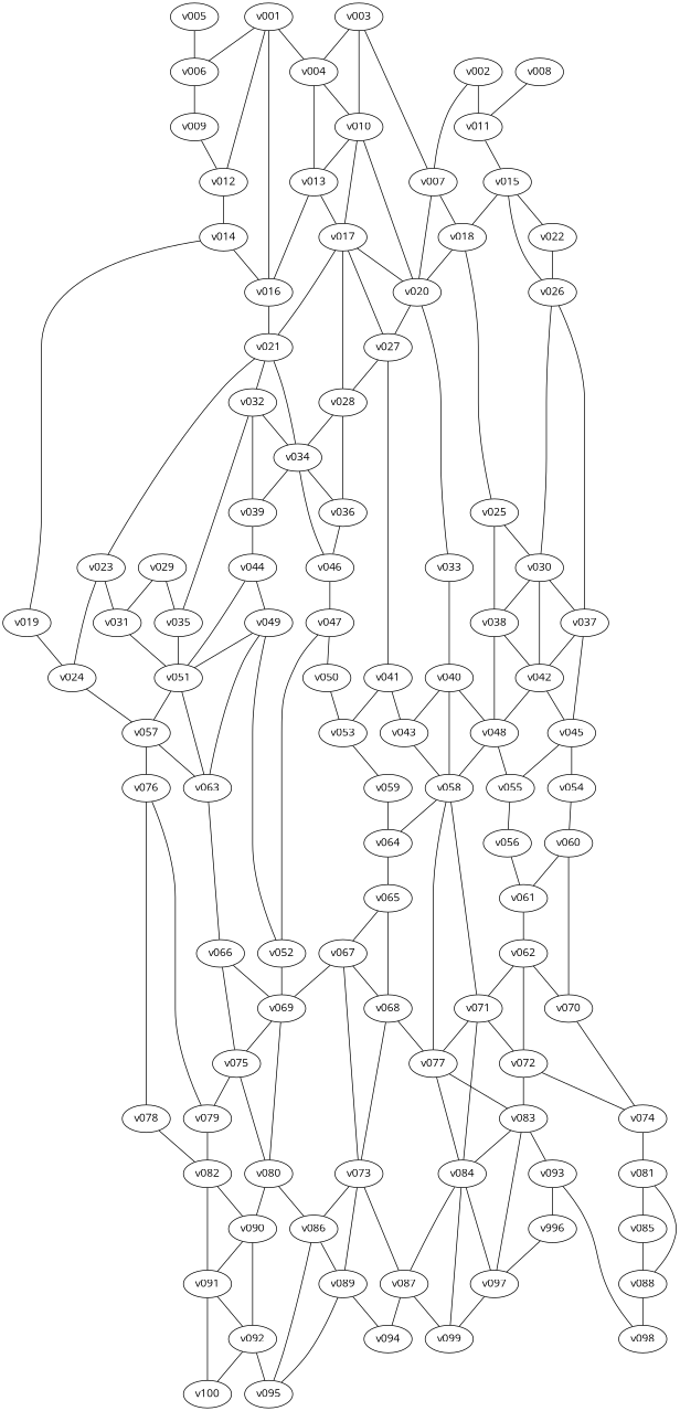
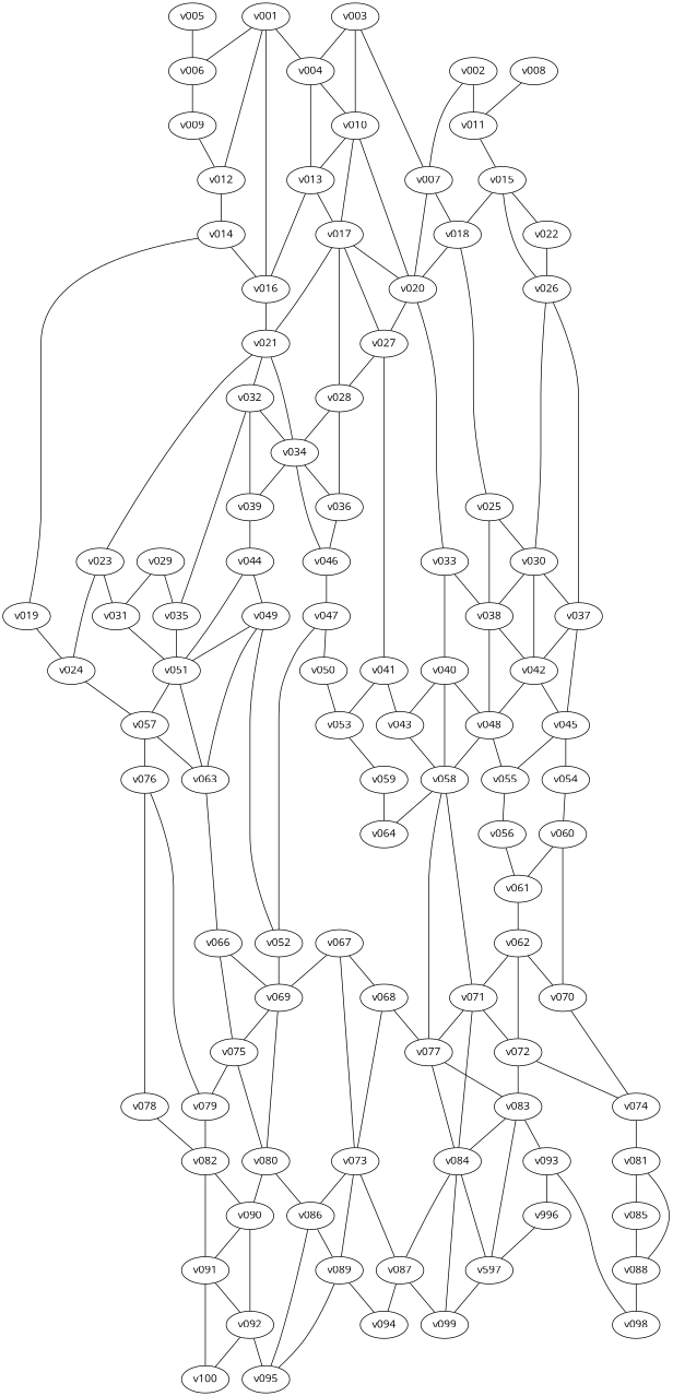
  graph {
    fontname="Open Sans"
    node [fontname="Open Sans"]
    edge [fontname="Open Sans" weight=68]
    v001
    v004
    v006
    v012
    v016
    v010
    v013
    v009
    v014
    v021
    v002
    v007
    v011
    v018
    v020
    v015
    v003
    v017
    v005
    v025
    v027
    v033
    v008
    v028
    v022
    v026
    v019
    v024
    v030
    v037
    v023
    v032
    v034
    v041
    v036
    v038
    v057
    v040
    v031
    v035
    v039
    v046
    v051
    v063
    v076
    v042
    v048
    v045
    v043
    v053
    v029
    v044
    v058
    v047
    v054
    v055
    v049
    v064
    v071
    v077
    v059
    v052
    v060
    v056
    v050
    v069
    v066
    v075
    v080
    v061
    v070
    v062
    v079
    v078
-   v065
    v072
    v084
    v083
    v074
    v067
    v068
    v073
    v086
    v087
    v089
    v090
    v081
    v093
-   v097
+   v097 [label=v597]
    v095
    v099
    v094
    v085
    v088
    v082
    v091
    v092
    v098
    v100
    n100 [label=v996]
    v001 -- v004 [weight=220]
    v001 -- v006 [weight=130]
    v001 -- v012 [weight=145]
    v001 -- v016 [weight=213]
    v004 -- v010 [weight=146]
    v004 -- v013 [weight=124]
    v006 -- v009 [weight=60]
    v012 -- v014 [weight=32]
    v016 -- v021 [weight=105]
    v010 -- v013 [weight=137]
    v010 -- v020 [weight=190]
    v010 -- v017 [weight=113]
    v013 -- v016 [weight=70]
    v013 -- v017 [weight=125]
    v009 -- v012 [weight=40]
    v014 -- v016 [weight=207]
    v014 -- v019 [weight=81]
    v021 -- v023 [weight=112]
    v021 -- v032 [weight=93]
    v021 -- v034 [weight=91]
    v002 -- v007
    v002 -- v011 [weight=166]
    v007 -- v018 [weight=184]
    v007 -- v020 [weight=199]
    v011 -- v015 [weight=47]
    v018 -- v020 [weight=147]
    v018 -- v025 [weight=111]
    v020 -- v027 [weight=162]
    v020 -- v033 [weight=136]
    v015 -- v018 [weight=114]
    v015 -- v022 [weight=174]
    v015 -- v026 [weight=181]
    v003 -- v004 [weight=141]
    v003 -- v010 [weight=106]
    v003 -- v007 [weight=191]
    v017 -- v021 [weight=146]
    v017 -- v020 [weight=182]
    v017 -- v027 [weight=139]
    v017 -- v028 [weight=136]
    v005 -- v006 [weight=19]
    v025 -- v030 [weight=38]
    v025 -- v038 [weight=75]
    v027 -- v028 [weight=64]
    v027 -- v041 [weight=85]
+   v033 -- v038 [weight=84]
    v033 -- v040 [weight=59]
    v008 -- v011 [weight=94]
    v028 -- v034 [weight=119]
    v028 -- v036 [weight=14]
    v022 -- v026 [weight=170]
    v026 -- v030 [weight=32]
    v026 -- v037 [weight=48]
    v019 -- v024 [weight=105]
    v024 -- v057 [weight=212]
    v030 -- v037 [weight=52]
    v030 -- v038
    v030 -- v042 [weight=61]
    v037 -- v042 [weight=52]
    v037 -- v045 [weight=57]
    v023 -- v024 [weight=114]
    v023 -- v031 [weight=46]
    v032 -- v034 [weight=45]
    v032 -- v035 [weight=41]
    v032 -- v039 [weight=39]
    v034 -- v036 [weight=119]
    v034 -- v039 [weight=54]
    v034 -- v046 [weight=116]
    v041 -- v043 [weight=27]
    v041 -- v053 [weight=162]
    v036 -- v046 [weight=88]
    v038 -- v042 [weight=70]
    v038 -- v048 [weight=93]
    v057 -- v063 [weight=140]
    v057 -- v076 [weight=217]
    v040 -- v048 [weight=117]
    v040 -- v043 [weight=82]
    v040 -- v058 [weight=141]
    v031 -- v051 [weight=133]
    v035 -- v051 [weight=132]
    v039 -- v044 [weight=36]
    v046 -- v047 [weight=35]
    v051 -- v057 [weight=106]
    v051 -- v063 [weight=92]
    v063 -- v066 [weight=39]
    v076 -- v079 [weight=58]
    v076 -- v078 [weight=17]
    v042 -- v048 [weight=98]
    v042 -- v045 [weight=36]
    v048 -- v058 [weight=170]
    v048 -- v055 [weight=55]
    v045 -- v054 [weight=113]
    v045 -- v055 [weight=102]
    v043 -- v058 [weight=117]
    v053 -- v059 [weight=31]
    v029 -- v031 [weight=16]
    v029 -- v035 [weight=8]
    v044 -- v051 [weight=110]
    v044 -- v049 [weight=60]
    v058 -- v064 [weight=128]
    v058 -- v071 [weight=212]
    v058 -- v077 [weight=222]
    v047 -- v052 [weight=46]
    v047 -- v050 [weight=8]
    v054 -- v060 [weight=27]
    v055 -- v056 [weight=7]
    v049 -- v051 [weight=124]
    v049 -- v063 [weight=131]
    v049 -- v052 [weight=23]
-   v064 -- v065 [weight=29]
    v071 -- v077 [weight=69]
    v071 -- v072 [weight=88]
    v071 -- v084 [weight=116]
    v077 -- v084 [weight=131]
    v077 -- v083 [weight=108]
    v059 -- v064 [weight=61]
    v052 -- v069 [weight=181]
    v060 -- v061 [weight=127]
    v060 -- v070 [weight=145]
    v056 -- v061 [weight=35]
    v050 -- v053 [weight=43]
    v069 -- v075 [weight=144]
    v069 -- v080 [weight=131]
    v066 -- v069 [weight=105]
    v066 -- v075 [weight=121]
    v075 -- v080 [weight=85]
    v075 -- v079 [weight=83]
    v080 -- v086 [weight=101]
    v080 -- v090 [weight=151]
    v061 -- v062 [weight=16]
    v070 -- v074 [weight=44]
    v062 -- v071 [weight=153]
    v062 -- v070 [weight=130]
    v062 -- v072 [weight=139]
    v079 -- v082 [weight=38]
    v078 -- v082 [weight=69]
-   v065 -- v067 [weight=52]
-   v065 -- v068 [weight=67]
    v072 -- v083 [weight=124]
    v072 -- v074 [weight=50]
    v084 -- v087 [weight=42]
    v084 -- v097 [weight=159]
    v084 -- v099 [weight=111]
    v083 -- v084 [weight=167]
    v083 -- v093 [weight=97]
    v083 -- v097 [weight=101]
    v074 -- v081 [weight=111]
    v067 -- v069 [weight=102]
    v067 -- v068 [weight=82]
    v067 -- v073 [weight=86]
    v068 -- v077 [weight=189]
    v068 -- v073
    v073 -- v086 [weight=180]
    v073 -- v087 [weight=167]
    v073 -- v089 [weight=167]
    v086 -- v089 [weight=76]
    v086 -- v095
    v087 -- v099 [weight=110]
    v087 -- v094 [weight=117]
    v089 -- v095 [weight=87]
    v089 -- v094 [weight=50]
    v090 -- v091 [weight=28]
    v090 -- v092 [weight=19]
    v081 -- v085 [weight=79]
    v081 -- v088 [weight=76]
    v093 -- v098 [weight=85]
    v093 -- n100 [weight=18]
    v097 -- v099 [weight=129]
    v085 -- v088 [weight=35]
    v088 -- v098 [weight=116]
    v082 -- v090 [weight=95]
    v082 -- v091 [weight=95]
    v091 -- v092 [weight=30]
    v091 -- v100 [weight=78]
    v092 -- v095 [weight=181]
    v092 -- v100 [weight=74]
    n100 -- v097 [weight=54]
  }
